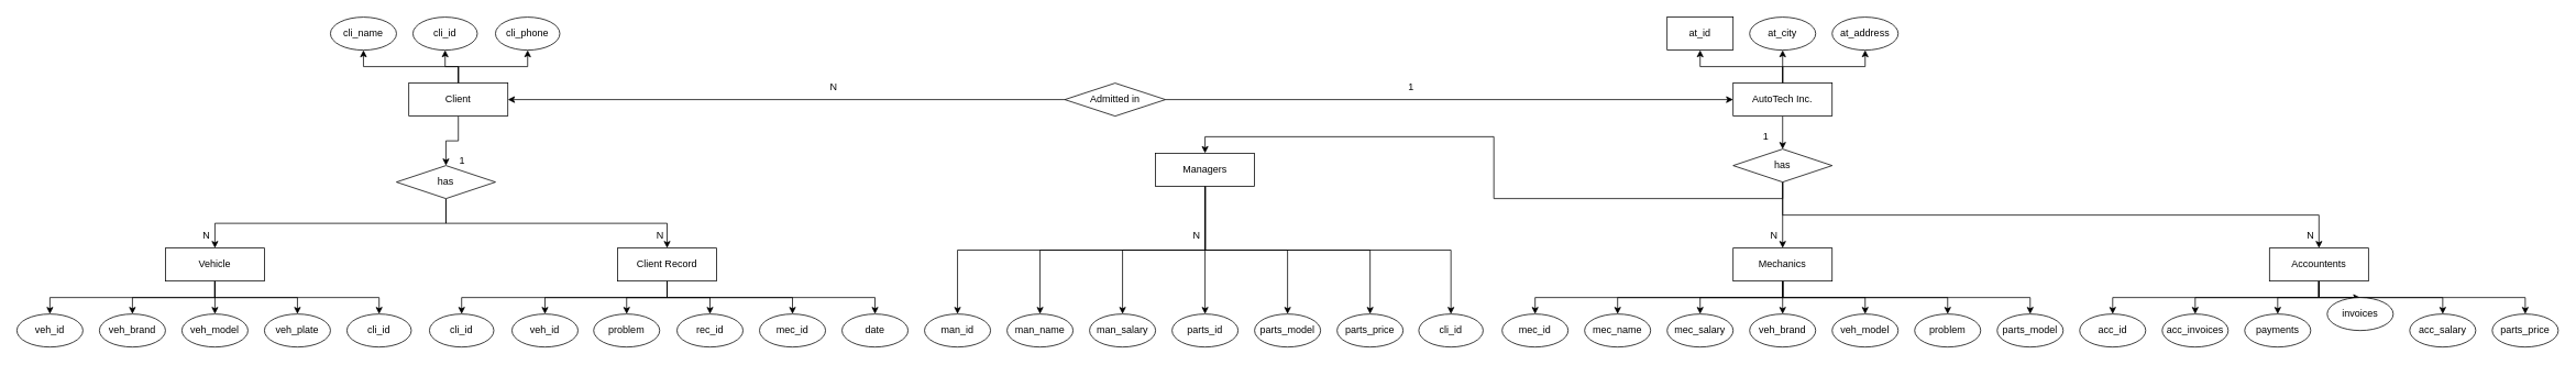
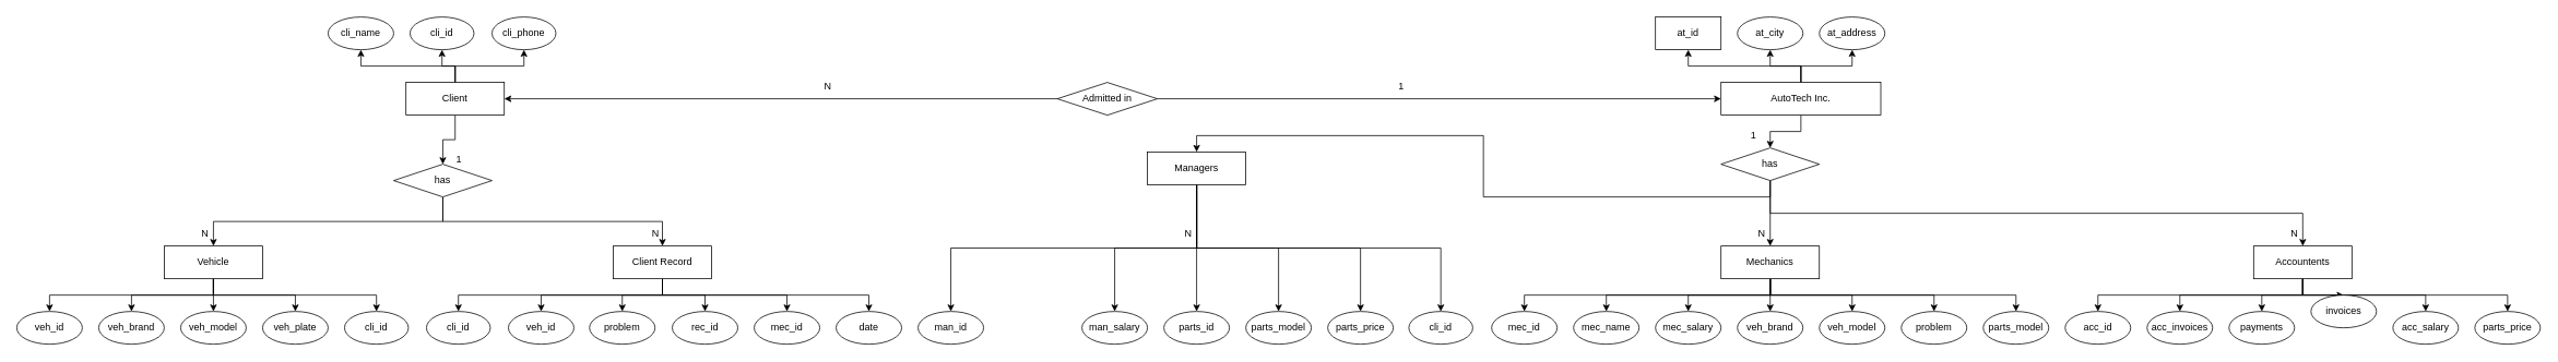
  <mxCell id="0" />
  <mxCell id="1" parent="0" />
  <mxCell id="2" style="edgeStyle=orthogonalEdgeStyle;rounded=0;orthogonalLoop=1;jettySize=auto;html=1;exitX=0;exitY=0.5;exitDx=0;exitDy=0;" parent="1" source="4" target="9" edge="1"><mxGeometry relative="1" as="geometry" /></mxCell>
  <mxCell id="3" style="edgeStyle=orthogonalEdgeStyle;rounded=0;orthogonalLoop=1;jettySize=auto;html=1;exitX=1;exitY=0.5;exitDx=0;exitDy=0;entryX=0;entryY=0.5;entryDx=0;entryDy=0;" parent="1" source="4" target="14" edge="1"><mxGeometry relative="1" as="geometry" /></mxCell>
  <mxCell id="4" value="Admitted in" style="rhombus;whiteSpace=wrap;html=1;" parent="1" vertex="1"><mxGeometry x="1290" y="100" width="122" height="40" as="geometry" /></mxCell>
  <mxCell id="5" style="edgeStyle=orthogonalEdgeStyle;rounded=0;orthogonalLoop=1;jettySize=auto;html=1;exitX=0.5;exitY=1;exitDx=0;exitDy=0;entryX=0.5;entryY=0;entryDx=0;entryDy=0;" parent="1" source="9" target="20" edge="1"><mxGeometry relative="1" as="geometry" /></mxCell>
  <mxCell id="6" style="edgeStyle=orthogonalEdgeStyle;rounded=0;orthogonalLoop=1;jettySize=auto;html=1;exitX=0.5;exitY=0;exitDx=0;exitDy=0;entryX=0.5;entryY=1;entryDx=0;entryDy=0;" parent="1" source="9" target="16" edge="1"><mxGeometry relative="1" as="geometry" /></mxCell>
  <mxCell id="7" style="edgeStyle=orthogonalEdgeStyle;rounded=0;orthogonalLoop=1;jettySize=auto;html=1;exitX=0.5;exitY=0;exitDx=0;exitDy=0;entryX=0.5;entryY=1;entryDx=0;entryDy=0;" parent="1" source="9" target="15" edge="1"><mxGeometry relative="1" as="geometry" /></mxCell>
  <mxCell id="8" style="edgeStyle=orthogonalEdgeStyle;rounded=0;orthogonalLoop=1;jettySize=auto;html=1;exitX=0.5;exitY=0;exitDx=0;exitDy=0;entryX=0.5;entryY=1;entryDx=0;entryDy=0;" parent="1" source="9" target="75" edge="1"><mxGeometry relative="1" as="geometry" /></mxCell>
  <mxCell id="9" value="Client" style="rounded=0;whiteSpace=wrap;html=1;" parent="1" vertex="1"><mxGeometry x="495" y="100" width="120" height="40" as="geometry" /></mxCell>
  <mxCell id="10" style="edgeStyle=orthogonalEdgeStyle;rounded=0;orthogonalLoop=1;jettySize=auto;html=1;exitX=0.5;exitY=0;exitDx=0;exitDy=0;entryX=0.5;entryY=1;entryDx=0;entryDy=0;" parent="1" source="14" target="34" edge="1"><mxGeometry relative="1" as="geometry" /></mxCell>
  <mxCell id="11" style="edgeStyle=orthogonalEdgeStyle;rounded=0;orthogonalLoop=1;jettySize=auto;html=1;exitX=0.5;exitY=0;exitDx=0;exitDy=0;entryX=0.5;entryY=1;entryDx=0;entryDy=0;" parent="1" source="14" target="35" edge="1"><mxGeometry relative="1" as="geometry" /></mxCell>
  <mxCell id="12" style="edgeStyle=orthogonalEdgeStyle;rounded=0;orthogonalLoop=1;jettySize=auto;html=1;exitX=0.5;exitY=0;exitDx=0;exitDy=0;entryX=0.5;entryY=1;entryDx=0;entryDy=0;" parent="1" source="14" target="36" edge="1"><mxGeometry relative="1" as="geometry" /></mxCell>
  <mxCell id="13" style="edgeStyle=orthogonalEdgeStyle;rounded=0;orthogonalLoop=1;jettySize=auto;html=1;exitX=0.5;exitY=1;exitDx=0;exitDy=0;entryX=0.5;entryY=0;entryDx=0;entryDy=0;" parent="1" source="14" target="33" edge="1"><mxGeometry relative="1" as="geometry" /></mxCell>
- <mxCell id="14" value="AutoTech Inc." style="rounded=0;whiteSpace=wrap;html=1;" parent="1" vertex="1"><mxGeometry x="2100" y="100" width="120" height="40" as="geometry" /></mxCell>
+ <mxCell id="14" value="AutoTech Inc." style="rounded=0;whiteSpace=wrap;html=1;" parent="1" vertex="1"><mxGeometry x="2100" y="100" width="195" height="40" as="geometry" /></mxCell>
  <mxCell id="15" value="cli_name" style="ellipse;whiteSpace=wrap;html=1;" parent="1" vertex="1"><mxGeometry x="400" y="20" width="80" height="40" as="geometry" /></mxCell>
  <mxCell id="16" value="cli_id" style="ellipse;whiteSpace=wrap;html=1;" parent="1" vertex="1"><mxGeometry x="500" y="20" width="78" height="40" as="geometry" /></mxCell>
  <mxCell id="17" value="veh_id" style="ellipse;whiteSpace=wrap;html=1;" parent="1" vertex="1"><mxGeometry x="620" y="380" width="80" height="40" as="geometry" /></mxCell>
  <mxCell id="18" style="edgeStyle=orthogonalEdgeStyle;rounded=0;orthogonalLoop=1;jettySize=auto;html=1;exitX=0.5;exitY=1;exitDx=0;exitDy=0;entryX=0.5;entryY=0;entryDx=0;entryDy=0;" parent="1" source="20" target="27" edge="1"><mxGeometry relative="1" as="geometry" /></mxCell>
  <mxCell id="19" style="edgeStyle=orthogonalEdgeStyle;rounded=0;orthogonalLoop=1;jettySize=auto;html=1;exitX=0.5;exitY=1;exitDx=0;exitDy=0;entryX=0.5;entryY=0;entryDx=0;entryDy=0;" parent="1" source="20" target="81" edge="1"><mxGeometry relative="1" as="geometry" /></mxCell>
  <mxCell id="20" value="has" style="rhombus;whiteSpace=wrap;html=1;" parent="1" vertex="1"><mxGeometry x="480" y="200" width="120" height="40" as="geometry" /></mxCell>
  <mxCell id="21" style="edgeStyle=orthogonalEdgeStyle;rounded=0;orthogonalLoop=1;jettySize=auto;html=1;exitX=0.5;exitY=1;exitDx=0;exitDy=0;entryX=0.5;entryY=0;entryDx=0;entryDy=0;" parent="1" source="27" target="17" edge="1"><mxGeometry relative="1" as="geometry" /></mxCell>
  <mxCell id="22" style="edgeStyle=orthogonalEdgeStyle;rounded=0;orthogonalLoop=1;jettySize=auto;html=1;exitX=0.5;exitY=1;exitDx=0;exitDy=0;entryX=0.5;entryY=0;entryDx=0;entryDy=0;" parent="1" source="27" target="28" edge="1"><mxGeometry relative="1" as="geometry" /></mxCell>
  <mxCell id="23" style="edgeStyle=orthogonalEdgeStyle;rounded=0;orthogonalLoop=1;jettySize=auto;html=1;exitX=0.5;exitY=1;exitDx=0;exitDy=0;entryX=0.5;entryY=0;entryDx=0;entryDy=0;" parent="1" source="27" target="29" edge="1"><mxGeometry relative="1" as="geometry" /></mxCell>
  <mxCell id="24" style="edgeStyle=orthogonalEdgeStyle;rounded=0;orthogonalLoop=1;jettySize=auto;html=1;exitX=0.5;exitY=1;exitDx=0;exitDy=0;entryX=0.5;entryY=0;entryDx=0;entryDy=0;" parent="1" source="27" target="71" edge="1"><mxGeometry relative="1" as="geometry" /></mxCell>
  <mxCell id="25" style="edgeStyle=orthogonalEdgeStyle;rounded=0;orthogonalLoop=1;jettySize=auto;html=1;exitX=0.5;exitY=1;exitDx=0;exitDy=0;entryX=0.5;entryY=0;entryDx=0;entryDy=0;" parent="1" source="27" target="86" edge="1"><mxGeometry relative="1" as="geometry" /></mxCell>
  <mxCell id="26" style="edgeStyle=orthogonalEdgeStyle;rounded=0;orthogonalLoop=1;jettySize=auto;html=1;exitX=0.5;exitY=1;exitDx=0;exitDy=0;" parent="1" source="27" target="87" edge="1"><mxGeometry relative="1" as="geometry" /></mxCell>
  <mxCell id="27" value="C&lt;span style=&quot;background-color: transparent; color: light-dark(rgb(0, 0, 0), rgb(255, 255, 255));&quot;&gt;lient Record&lt;/span&gt;" style="rounded=0;whiteSpace=wrap;html=1;" parent="1" vertex="1"><mxGeometry x="748" y="300" width="120" height="40" as="geometry" /></mxCell>
  <mxCell id="28" value="problem" style="ellipse;whiteSpace=wrap;html=1;" parent="1" vertex="1"><mxGeometry x="719" y="380" width="80" height="40" as="geometry" /></mxCell>
  <mxCell id="29" value="rec_id" style="ellipse;whiteSpace=wrap;html=1;" parent="1" vertex="1"><mxGeometry x="820" y="380" width="80" height="40" as="geometry" /></mxCell>
  <mxCell id="30" style="edgeStyle=orthogonalEdgeStyle;rounded=0;orthogonalLoop=1;jettySize=auto;html=1;exitX=0.5;exitY=1;exitDx=0;exitDy=0;entryX=0.5;entryY=0;entryDx=0;entryDy=0;" parent="1" source="33" target="52" edge="1"><mxGeometry relative="1" as="geometry" /></mxCell>
  <mxCell id="31" style="edgeStyle=orthogonalEdgeStyle;rounded=0;orthogonalLoop=1;jettySize=auto;html=1;exitX=0.5;exitY=1;exitDx=0;exitDy=0;entryX=0.5;entryY=0;entryDx=0;entryDy=0;" parent="1" source="33" target="44" edge="1"><mxGeometry relative="1" as="geometry" /></mxCell>
  <mxCell id="32" style="edgeStyle=orthogonalEdgeStyle;rounded=0;orthogonalLoop=1;jettySize=auto;html=1;exitX=0.5;exitY=1;exitDx=0;exitDy=0;entryX=0.5;entryY=0;entryDx=0;entryDy=0;" parent="1" source="33" target="59" edge="1"><mxGeometry relative="1" as="geometry" /></mxCell>
  <mxCell id="33" value="has" style="rhombus;whiteSpace=wrap;html=1;" parent="1" vertex="1"><mxGeometry x="2100" y="180" width="120" height="40" as="geometry" /></mxCell>
  <mxCell id="34" value="at_id" style="whiteSpace=wrap;html=1;rounded=0;" parent="1" vertex="1"><mxGeometry x="2020" y="20" width="80" height="40" as="geometry" /></mxCell>
  <mxCell id="35" value="at_city" style="ellipse;whiteSpace=wrap;html=1;" parent="1" vertex="1"><mxGeometry x="2120" y="20" width="80" height="40" as="geometry" /></mxCell>
  <mxCell id="36" value="at_address" style="ellipse;whiteSpace=wrap;html=1;" parent="1" vertex="1"><mxGeometry x="2220" y="20" width="80" height="40" as="geometry" /></mxCell>
  <mxCell id="37" style="edgeStyle=orthogonalEdgeStyle;rounded=0;orthogonalLoop=1;jettySize=auto;html=1;exitX=0.5;exitY=1;exitDx=0;exitDy=0;entryX=0.5;entryY=0;entryDx=0;entryDy=0;" parent="1" source="44" target="69" edge="1"><mxGeometry relative="1" as="geometry" /></mxCell>
- <mxCell id="38" style="edgeStyle=orthogonalEdgeStyle;rounded=0;orthogonalLoop=1;jettySize=auto;html=1;exitX=0.5;exitY=1;exitDx=0;exitDy=0;entryX=0.5;entryY=0;entryDx=0;entryDy=0;" parent="1" source="44" target="68" edge="1"><mxGeometry relative="1" as="geometry" /></mxCell>
  <mxCell id="39" style="edgeStyle=orthogonalEdgeStyle;rounded=0;orthogonalLoop=1;jettySize=auto;html=1;exitX=0.5;exitY=1;exitDx=0;exitDy=0;entryX=0.5;entryY=0;entryDx=0;entryDy=0;" parent="1" source="44" target="65" edge="1"><mxGeometry relative="1" as="geometry" /></mxCell>
  <mxCell id="40" style="edgeStyle=orthogonalEdgeStyle;rounded=0;orthogonalLoop=1;jettySize=auto;html=1;exitX=0.5;exitY=1;exitDx=0;exitDy=0;entryX=0.5;entryY=0;entryDx=0;entryDy=0;" parent="1" source="44" target="60" edge="1"><mxGeometry relative="1" as="geometry" /></mxCell>
  <mxCell id="41" style="edgeStyle=orthogonalEdgeStyle;rounded=0;orthogonalLoop=1;jettySize=auto;html=1;exitX=0.5;exitY=1;exitDx=0;exitDy=0;entryX=0.5;entryY=0;entryDx=0;entryDy=0;" parent="1" source="44" target="90" edge="1"><mxGeometry relative="1" as="geometry" /></mxCell>
  <mxCell id="42" style="edgeStyle=orthogonalEdgeStyle;rounded=0;orthogonalLoop=1;jettySize=auto;html=1;exitX=0.5;exitY=1;exitDx=0;exitDy=0;entryX=0.5;entryY=0;entryDx=0;entryDy=0;" parent="1" source="44" target="91" edge="1"><mxGeometry relative="1" as="geometry" /></mxCell>
  <mxCell id="43" style="edgeStyle=orthogonalEdgeStyle;rounded=0;orthogonalLoop=1;jettySize=auto;html=1;exitX=0.5;exitY=1;exitDx=0;exitDy=0;entryX=0.5;entryY=0;entryDx=0;entryDy=0;" parent="1" source="44" target="72" edge="1"><mxGeometry relative="1" as="geometry" /></mxCell>
  <mxCell id="44" value="Managers" style="rounded=0;whiteSpace=wrap;html=1;" parent="1" vertex="1"><mxGeometry x="1400" y="185" width="120" height="40" as="geometry" /></mxCell>
  <mxCell id="45" style="edgeStyle=orthogonalEdgeStyle;rounded=0;orthogonalLoop=1;jettySize=auto;html=1;exitX=0.5;exitY=1;exitDx=0;exitDy=0;entryX=0.5;entryY=0;entryDx=0;entryDy=0;" parent="1" source="52" target="66" edge="1"><mxGeometry relative="1" as="geometry" /></mxCell>
  <mxCell id="46" style="edgeStyle=orthogonalEdgeStyle;rounded=0;orthogonalLoop=1;jettySize=auto;html=1;exitX=0.5;exitY=1;exitDx=0;exitDy=0;entryX=0.5;entryY=0;entryDx=0;entryDy=0;" parent="1" source="52" target="62" edge="1"><mxGeometry relative="1" as="geometry" /></mxCell>
  <mxCell id="47" style="edgeStyle=orthogonalEdgeStyle;rounded=0;orthogonalLoop=1;jettySize=auto;html=1;exitX=0.5;exitY=1;exitDx=0;exitDy=0;entryX=0.5;entryY=0;entryDx=0;entryDy=0;" parent="1" source="52" target="63" edge="1"><mxGeometry relative="1" as="geometry" /></mxCell>
  <mxCell id="48" style="edgeStyle=orthogonalEdgeStyle;rounded=0;orthogonalLoop=1;jettySize=auto;html=1;exitX=0.5;exitY=1;exitDx=0;exitDy=0;entryX=0.5;entryY=0;entryDx=0;entryDy=0;" parent="1" source="52" target="73" edge="1"><mxGeometry relative="1" as="geometry" /></mxCell>
  <mxCell id="49" style="edgeStyle=orthogonalEdgeStyle;rounded=0;orthogonalLoop=1;jettySize=auto;html=1;exitX=0.5;exitY=1;exitDx=0;exitDy=0;entryX=0.5;entryY=0;entryDx=0;entryDy=0;" parent="1" source="52" target="74" edge="1"><mxGeometry relative="1" as="geometry" /></mxCell>
  <mxCell id="50" style="edgeStyle=orthogonalEdgeStyle;rounded=0;orthogonalLoop=1;jettySize=auto;html=1;exitX=0.5;exitY=1;exitDx=0;exitDy=0;entryX=0.5;entryY=0;entryDx=0;entryDy=0;" parent="1" source="52" target="89" edge="1"><mxGeometry relative="1" as="geometry" /></mxCell>
  <mxCell id="51" style="edgeStyle=orthogonalEdgeStyle;rounded=0;orthogonalLoop=1;jettySize=auto;html=1;exitX=0.5;exitY=1;exitDx=0;exitDy=0;entryX=0.5;entryY=0;entryDx=0;entryDy=0;" parent="1" source="52" target="93" edge="1"><mxGeometry relative="1" as="geometry" /></mxCell>
  <mxCell id="52" value="Mechanics" style="rounded=0;whiteSpace=wrap;html=1;" parent="1" vertex="1"><mxGeometry x="2100" y="300" width="120" height="40" as="geometry" /></mxCell>
  <mxCell id="53" style="edgeStyle=orthogonalEdgeStyle;rounded=0;orthogonalLoop=1;jettySize=auto;html=1;exitX=0.5;exitY=1;exitDx=0;exitDy=0;entryX=0.5;entryY=0;entryDx=0;entryDy=0;" parent="1" source="59" target="67" edge="1"><mxGeometry relative="1" as="geometry" /></mxCell>
  <mxCell id="54" style="edgeStyle=orthogonalEdgeStyle;rounded=0;orthogonalLoop=1;jettySize=auto;html=1;exitX=0.5;exitY=1;exitDx=0;exitDy=0;entryX=0.5;entryY=0;entryDx=0;entryDy=0;" parent="1" source="59" target="61" edge="1"><mxGeometry relative="1" as="geometry" /></mxCell>
  <mxCell id="55" style="edgeStyle=orthogonalEdgeStyle;rounded=0;orthogonalLoop=1;jettySize=auto;html=1;exitX=0.5;exitY=1;exitDx=0;exitDy=0;entryX=0.5;entryY=0;entryDx=0;entryDy=0;" parent="1" source="59" target="92" edge="1"><mxGeometry relative="1" as="geometry" /></mxCell>
  <mxCell id="56" style="edgeStyle=orthogonalEdgeStyle;rounded=0;orthogonalLoop=1;jettySize=auto;html=1;exitX=0.5;exitY=1;exitDx=0;exitDy=0;entryX=0.5;entryY=0;entryDx=0;entryDy=0;" parent="1" source="59" target="64" edge="1"><mxGeometry relative="1" as="geometry" /></mxCell>
  <mxCell id="57" style="edgeStyle=orthogonalEdgeStyle;rounded=0;orthogonalLoop=1;jettySize=auto;html=1;exitX=0.5;exitY=1;exitDx=0;exitDy=0;entryX=0.5;entryY=0;entryDx=0;entryDy=0;" parent="1" source="59" target="88" edge="1"><mxGeometry relative="1" as="geometry" /></mxCell>
  <mxCell id="58" style="edgeStyle=orthogonalEdgeStyle;rounded=0;orthogonalLoop=1;jettySize=auto;html=1;exitX=0.5;exitY=1;exitDx=0;exitDy=0;entryX=0.5;entryY=0;entryDx=0;entryDy=0;" parent="1" source="59" target="70" edge="1"><mxGeometry relative="1" as="geometry" /></mxCell>
  <mxCell id="59" value="Accountents" style="rounded=0;whiteSpace=wrap;html=1;" parent="1" vertex="1"><mxGeometry x="2750" y="300" width="120" height="40" as="geometry" /></mxCell>
  <mxCell id="60" value="parts_id" style="ellipse;whiteSpace=wrap;html=1;" parent="1" vertex="1"><mxGeometry x="1420" y="380" width="80" height="40" as="geometry" /></mxCell>
  <mxCell id="61" value="payments" style="ellipse;whiteSpace=wrap;html=1;" parent="1" vertex="1"><mxGeometry x="2720" y="380" width="80" height="40" as="geometry" /></mxCell>
  <mxCell id="62" value="mec_name" style="ellipse;whiteSpace=wrap;html=1;" parent="1" vertex="1"><mxGeometry x="1920" y="380" width="80" height="40" as="geometry" /></mxCell>
  <mxCell id="63" value="mec_salary" style="ellipse;whiteSpace=wrap;html=1;" parent="1" vertex="1"><mxGeometry x="2020" y="380" width="80" height="40" as="geometry" /></mxCell>
  <mxCell id="64" value="invoices" style="ellipse;whiteSpace=wrap;html=1;" parent="1" vertex="1"><mxGeometry x="2820" y="360" width="80" height="40" as="geometry" /></mxCell>
  <mxCell id="65" value="man_salary" style="ellipse;whiteSpace=wrap;html=1;" parent="1" vertex="1"><mxGeometry x="1320" y="380" width="80" height="40" as="geometry" /></mxCell>
  <mxCell id="66" value="mec_id" style="ellipse;whiteSpace=wrap;html=1;" parent="1" vertex="1"><mxGeometry x="1820" y="380" width="80" height="40" as="geometry" /></mxCell>
  <mxCell id="67" value="acc_invoices" style="ellipse;whiteSpace=wrap;html=1;" parent="1" vertex="1"><mxGeometry x="2620" y="380" width="80" height="40" as="geometry" /></mxCell>
- <mxCell id="68" value="man_name" style="ellipse;whiteSpace=wrap;html=1;" parent="1" vertex="1"><mxGeometry x="1220" y="380" width="80" height="40" as="geometry" /></mxCell>
  <mxCell id="69" value="man_id" style="ellipse;whiteSpace=wrap;html=1;" parent="1" vertex="1"><mxGeometry x="1120" y="380" width="80" height="40" as="geometry" /></mxCell>
  <mxCell id="70" value="acc_id" style="ellipse;whiteSpace=wrap;html=1;" parent="1" vertex="1"><mxGeometry x="2520" y="380" width="80" height="40" as="geometry" /></mxCell>
  <mxCell id="71" value="cli_id" style="ellipse;whiteSpace=wrap;html=1;" parent="1" vertex="1"><mxGeometry x="520" y="380" width="78" height="40" as="geometry" /></mxCell>
  <mxCell id="72" value="cli_id" style="ellipse;whiteSpace=wrap;html=1;" parent="1" vertex="1"><mxGeometry x="1719" y="380" width="78" height="40" as="geometry" /></mxCell>
  <mxCell id="73" value="veh_brand" style="ellipse;whiteSpace=wrap;html=1;" parent="1" vertex="1"><mxGeometry x="2120" y="380" width="80" height="40" as="geometry" /></mxCell>
  <mxCell id="74" value="problem" style="ellipse;whiteSpace=wrap;html=1;" parent="1" vertex="1"><mxGeometry x="2320" y="380" width="80" height="40" as="geometry" /></mxCell>
  <mxCell id="75" value="cli_phone" style="ellipse;whiteSpace=wrap;html=1;" parent="1" vertex="1"><mxGeometry x="600" y="20" width="78" height="40" as="geometry" /></mxCell>
  <mxCell id="76" style="edgeStyle=orthogonalEdgeStyle;rounded=0;orthogonalLoop=1;jettySize=auto;html=1;exitX=0.5;exitY=1;exitDx=0;exitDy=0;entryX=0.5;entryY=0;entryDx=0;entryDy=0;" parent="1" source="81" target="82" edge="1"><mxGeometry relative="1" as="geometry" /></mxCell>
  <mxCell id="77" style="edgeStyle=orthogonalEdgeStyle;rounded=0;orthogonalLoop=1;jettySize=auto;html=1;exitX=0.5;exitY=1;exitDx=0;exitDy=0;entryX=0.5;entryY=0;entryDx=0;entryDy=0;" parent="1" source="81" target="83" edge="1"><mxGeometry relative="1" as="geometry" /></mxCell>
  <mxCell id="78" style="edgeStyle=orthogonalEdgeStyle;rounded=0;orthogonalLoop=1;jettySize=auto;html=1;exitX=0.5;exitY=1;exitDx=0;exitDy=0;entryX=0.5;entryY=0;entryDx=0;entryDy=0;" parent="1" source="81" target="84" edge="1"><mxGeometry relative="1" as="geometry" /></mxCell>
  <mxCell id="79" style="edgeStyle=orthogonalEdgeStyle;rounded=0;orthogonalLoop=1;jettySize=auto;html=1;exitX=0.5;exitY=1;exitDx=0;exitDy=0;entryX=0.5;entryY=0;entryDx=0;entryDy=0;" parent="1" source="81" target="85" edge="1"><mxGeometry relative="1" as="geometry" /></mxCell>
  <mxCell id="80" style="edgeStyle=orthogonalEdgeStyle;rounded=0;orthogonalLoop=1;jettySize=auto;html=1;exitX=0.5;exitY=1;exitDx=0;exitDy=0;entryX=0.5;entryY=0;entryDx=0;entryDy=0;" parent="1" source="81" target="103" edge="1"><mxGeometry relative="1" as="geometry" /></mxCell>
  <mxCell id="81" value="&lt;div&gt;&lt;span style=&quot;background-color: transparent; color: light-dark(rgb(0, 0, 0), rgb(255, 255, 255));&quot;&gt;Vehicle&lt;/span&gt;&lt;/div&gt;" style="rounded=0;whiteSpace=wrap;html=1;" parent="1" vertex="1"><mxGeometry x="200" y="300" width="120" height="40" as="geometry" /></mxCell>
  <mxCell id="82" value="veh_id" style="ellipse;whiteSpace=wrap;html=1;" parent="1" vertex="1"><mxGeometry x="20" y="380" width="80" height="40" as="geometry" /></mxCell>
  <mxCell id="83" value="veh_brand" style="ellipse;whiteSpace=wrap;html=1;" parent="1" vertex="1"><mxGeometry x="120" y="380" width="80" height="40" as="geometry" /></mxCell>
  <mxCell id="84" value="veh_model" style="ellipse;whiteSpace=wrap;html=1;" parent="1" vertex="1"><mxGeometry x="220" y="380" width="80" height="40" as="geometry" /></mxCell>
  <mxCell id="85" value="veh_plate" style="ellipse;whiteSpace=wrap;html=1;" parent="1" vertex="1"><mxGeometry x="320" y="380" width="80" height="40" as="geometry" /></mxCell>
  <mxCell id="86" value="mec_id" style="ellipse;whiteSpace=wrap;html=1;" parent="1" vertex="1"><mxGeometry x="920" y="380" width="80" height="40" as="geometry" /></mxCell>
  <mxCell id="87" value="date" style="ellipse;whiteSpace=wrap;html=1;" parent="1" vertex="1"><mxGeometry x="1020" y="380" width="80" height="40" as="geometry" /></mxCell>
  <mxCell id="88" value="acc_salary" style="ellipse;whiteSpace=wrap;html=1;" parent="1" vertex="1"><mxGeometry x="2920" y="380" width="80" height="40" as="geometry" /></mxCell>
  <mxCell id="89" value="parts_model" style="ellipse;whiteSpace=wrap;html=1;" parent="1" vertex="1"><mxGeometry x="2420" y="380" width="80" height="40" as="geometry" /></mxCell>
  <mxCell id="90" value="parts_model" style="ellipse;whiteSpace=wrap;html=1;" parent="1" vertex="1"><mxGeometry x="1520" y="380" width="80" height="40" as="geometry" /></mxCell>
  <mxCell id="91" value="parts_price" style="ellipse;whiteSpace=wrap;html=1;" parent="1" vertex="1"><mxGeometry x="1620" y="380" width="80" height="40" as="geometry" /></mxCell>
  <mxCell id="92" value="parts_price" style="ellipse;whiteSpace=wrap;html=1;" parent="1" vertex="1"><mxGeometry x="3020" y="380" width="80" height="40" as="geometry" /></mxCell>
  <mxCell id="93" value="veh_model" style="ellipse;whiteSpace=wrap;html=1;" parent="1" vertex="1"><mxGeometry x="2220" y="380" width="80" height="40" as="geometry" /></mxCell>
  <mxCell id="94" value="1" style="text;html=1;align=center;verticalAlign=middle;whiteSpace=wrap;rounded=0;" parent="1" vertex="1"><mxGeometry x="530" y="180" width="60" height="30" as="geometry" /></mxCell>
  <mxCell id="95" value="N" style="text;html=1;align=center;verticalAlign=middle;whiteSpace=wrap;rounded=0;" parent="1" vertex="1"><mxGeometry x="980" y="90" width="60" height="30" as="geometry" /></mxCell>
  <mxCell id="96" value="N" style="text;html=1;align=center;verticalAlign=middle;whiteSpace=wrap;rounded=0;" parent="1" vertex="1"><mxGeometry x="220" y="270" width="60" height="30" as="geometry" /></mxCell>
  <mxCell id="97" value="N" style="text;html=1;align=center;verticalAlign=middle;whiteSpace=wrap;rounded=0;" parent="1" vertex="1"><mxGeometry x="770" y="270" width="60" height="30" as="geometry" /></mxCell>
  <mxCell id="98" value="1" style="text;html=1;align=center;verticalAlign=middle;whiteSpace=wrap;rounded=0;" parent="1" vertex="1"><mxGeometry x="1680" y="90" width="60" height="30" as="geometry" /></mxCell>
  <mxCell id="99" value="1" style="text;html=1;align=center;verticalAlign=middle;whiteSpace=wrap;rounded=0;" parent="1" vertex="1"><mxGeometry x="2110" y="150" width="60" height="30" as="geometry" /></mxCell>
  <mxCell id="100" value="N" style="text;html=1;align=center;verticalAlign=middle;whiteSpace=wrap;rounded=0;" parent="1" vertex="1"><mxGeometry x="2120" y="270" width="60" height="30" as="geometry" /></mxCell>
  <mxCell id="101" value="N" style="text;html=1;align=center;verticalAlign=middle;whiteSpace=wrap;rounded=0;" parent="1" vertex="1"><mxGeometry x="1420" y="270" width="60" height="30" as="geometry" /></mxCell>
  <mxCell id="102" value="N" style="text;html=1;align=center;verticalAlign=middle;whiteSpace=wrap;rounded=0;" parent="1" vertex="1"><mxGeometry x="2770" y="270" width="60" height="30" as="geometry" /></mxCell>
  <mxCell id="103" value="cli_id" style="ellipse;whiteSpace=wrap;html=1;" parent="1" vertex="1"><mxGeometry x="420" y="380" width="78" height="40" as="geometry" /></mxCell>
